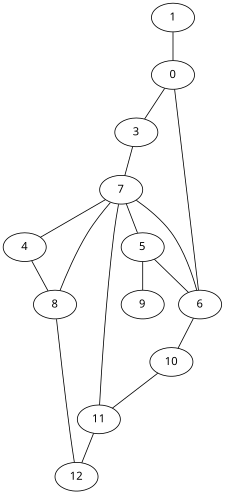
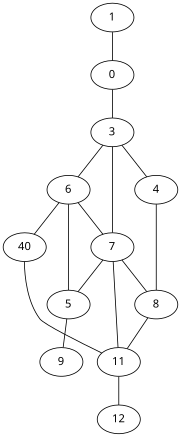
  graph {
    fontname="Noto Sans"
    node [fontname="Noto Sans"]
    edge [fontname="Noto Sans"]
    n1 [label=0]
    1
    3
    6
    5
    9
    4
    7
-   10
+   10 [label=40]
    8
    11
    12
    n1 -- 3
-   n1 -- 6
+   3 -- 6
    1 -- n1
-   7 -- 4
+   3 -- 4
    3 -- 7
    6 -- 7
    6 -- 10
    5 -- 6
    5 -- 9
    4 -- 8
    7 -- 5
    7 -- 8
    7 -- 11
    10 -- 11
-   8 -- 12
+   8 -- 11
    11 -- 12
  }
